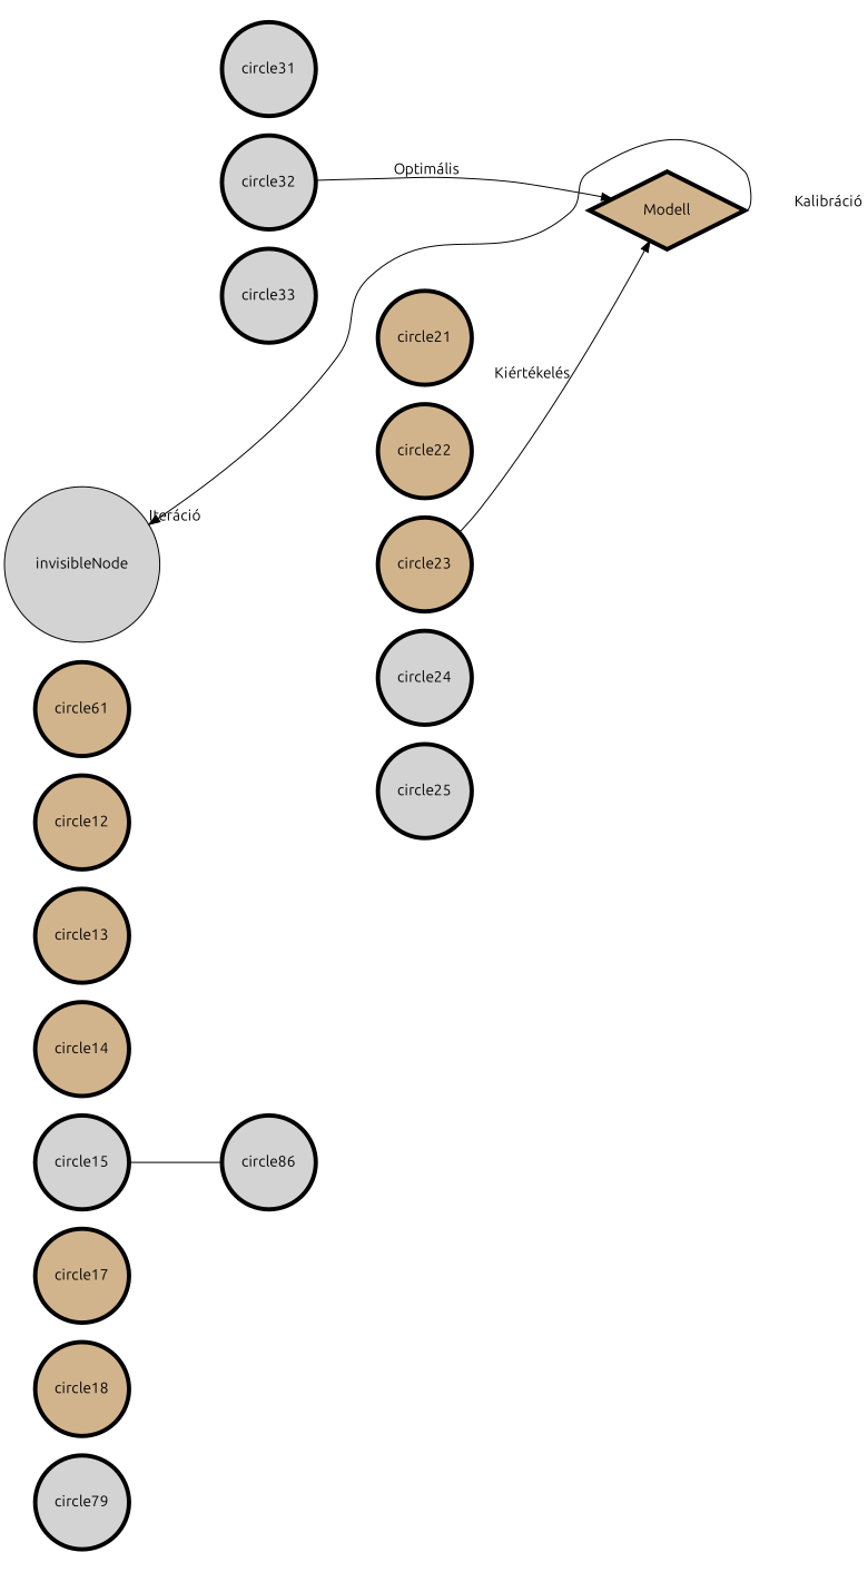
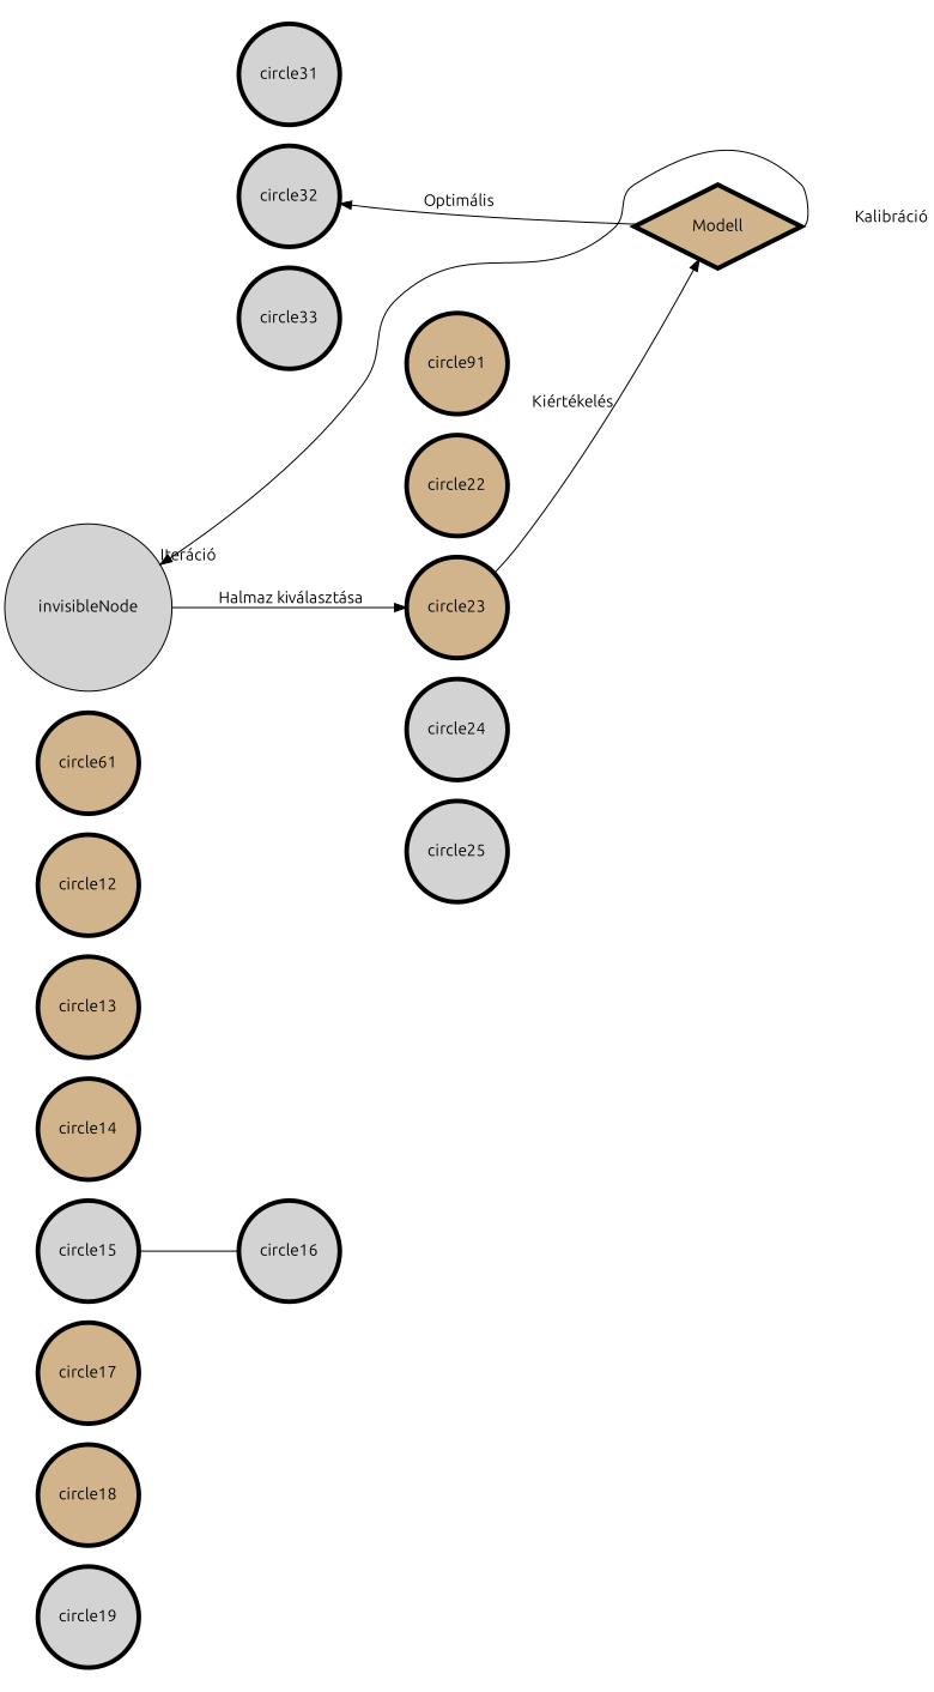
  digraph {
    compound=true
    fontname=Ubuntu
    rankdir=LR
    node [fillcolor=tan fontname=Ubuntu penwidth=4 shape=circle style=filled]
    edge [fontname=Ubuntu]
    n1 [label=circle61]
    circle12
    circle13
    circle14
    circle15 [fillcolor=lightgrey]
-   circle16 [fillcolor=lightgrey label=circle86]
+   circle16 [fillcolor=lightgrey]
    circle17
    circle18
-   circle19 [fillcolor=lightgrey label=circle79]
-   circle21
+   circle19 [fillcolor=lightgrey]
+   circle21 [label=circle91]
    circle22
    circle23
    circle24 [fillcolor=lightgrey]
    circle25 [fillcolor=lightgrey]
    circle31 [fillcolor=lightgrey]
    circle32 [fillcolor=lightgrey]
    circle33 [fillcolor=lightgrey]
    n18 [height=1 label=Modell shape=diamond width=2]
    invisibleNode [fillcolor=lightgrey height=0 width=0 penwidth=""]
    subgraph cluster_1 {
      style=invis
      n1
      circle12
      circle13
      circle14
      circle15
      circle16
      circle17
      circle18
      circle19
    }
    subgraph cluster_2 {
      style=invis
      circle21
      circle22
      circle23
      circle24
      circle25
    }
    subgraph cluster_3 {
      style=invis
      circle31
      circle32
      circle33
    }
    circle15 -> circle16 [dir=none]
    circle23 -> n18 [label=" Kiértékelés"]
-   circle32 -> n18 [label=" Optimális" minlen=2]
+   n18 -> circle32 [label=" Optimális" minlen=2]
    n18 -> invisibleNode [constraint=false headlabel="Iteráció  " taillabel="               Kalibráció" tailport=e]
+   invisibleNode -> circle23 [label=" Halmaz kiválasztása" minlen=2]
  }
